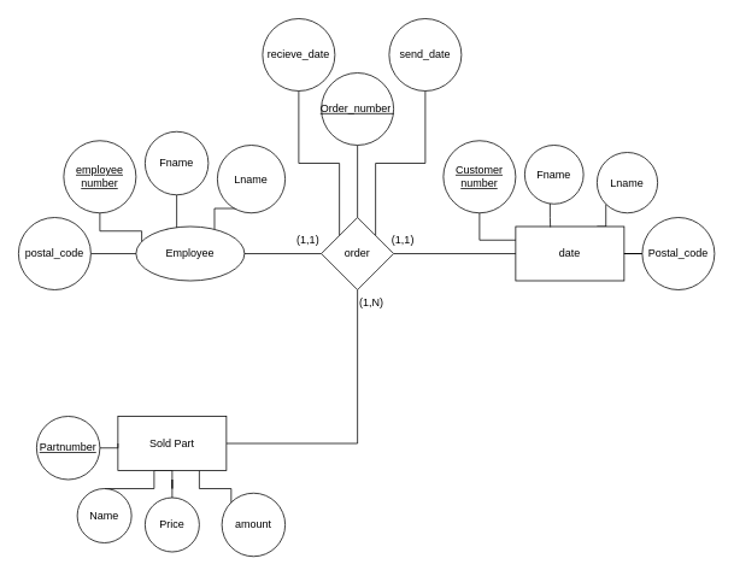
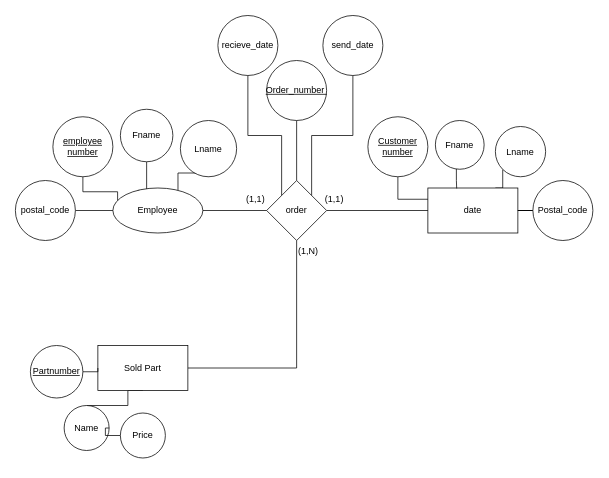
  <mxCell id="0" />
  <mxCell id="1" parent="0" />
  <mxCell id="2" style="edgeStyle=orthogonalEdgeStyle;rounded=0;orthogonalLoop=1;jettySize=auto;html=1;exitX=0.75;exitY=0;exitDx=0;exitDy=0;endArrow=none;endFill=0;" edge="1" parent="1" source="4" target="8"><mxGeometry relative="1" as="geometry" /></mxCell>
  <mxCell id="3" style="edgeStyle=orthogonalEdgeStyle;rounded=0;orthogonalLoop=1;jettySize=auto;html=1;exitX=0.25;exitY=0;exitDx=0;exitDy=0;entryX=0.5;entryY=1;entryDx=0;entryDy=0;endArrow=none;endFill=0;" edge="1" parent="1" source="4" target="7"><mxGeometry relative="1" as="geometry" /></mxCell>
  <mxCell id="4" value="Employee" style="ellipse;whiteSpace=wrap;html=1;" vertex="1" parent="1"><mxGeometry x="150" y="250" width="120" height="60" as="geometry" /></mxCell>
  <mxCell id="5" style="edgeStyle=orthogonalEdgeStyle;rounded=0;orthogonalLoop=1;jettySize=auto;html=1;entryX=0;entryY=0.25;entryDx=0;entryDy=0;endArrow=none;endFill=0;" edge="1" parent="1" source="6" target="4"><mxGeometry relative="1" as="geometry" /></mxCell>
  <mxCell id="6" value="&lt;u&gt;employee&lt;/u&gt;&lt;div&gt;&lt;u&gt;number&lt;/u&gt;&lt;/div&gt;" style="ellipse;whiteSpace=wrap;html=1;aspect=fixed;" vertex="1" parent="1"><mxGeometry x="70" y="155" width="80" height="80" as="geometry" /></mxCell>
  <mxCell id="7" value="Fname" style="ellipse;whiteSpace=wrap;html=1;aspect=fixed;" vertex="1" parent="1"><mxGeometry x="160" y="145" width="70" height="70" as="geometry" /></mxCell>
  <mxCell id="8" value="Lname" style="ellipse;whiteSpace=wrap;html=1;aspect=fixed;" vertex="1" parent="1"><mxGeometry x="240" y="160" width="75" height="75" as="geometry" /></mxCell>
  <mxCell id="9" style="edgeStyle=orthogonalEdgeStyle;rounded=0;orthogonalLoop=1;jettySize=auto;html=1;entryX=0;entryY=0.5;entryDx=0;entryDy=0;endArrow=none;endFill=0;" edge="1" parent="1" source="10" target="4"><mxGeometry relative="1" as="geometry" /></mxCell>
  <mxCell id="10" value="postal_code" style="ellipse;whiteSpace=wrap;html=1;aspect=fixed;" vertex="1" parent="1"><mxGeometry x="20" y="240" width="80" height="80" as="geometry" /></mxCell>
  <mxCell id="11" style="edgeStyle=orthogonalEdgeStyle;rounded=0;orthogonalLoop=1;jettySize=auto;html=1;exitX=0.75;exitY=0;exitDx=0;exitDy=0;entryX=0;entryY=1;entryDx=0;entryDy=0;endArrow=none;endFill=0;" edge="1" parent="1" source="12" target="17"><mxGeometry relative="1" as="geometry" /></mxCell>
  <mxCell id="12" value="date" style="rounded=0;whiteSpace=wrap;html=1;" vertex="1" parent="1"><mxGeometry x="570" y="250" width="120" height="60" as="geometry" /></mxCell>
  <mxCell id="13" style="edgeStyle=orthogonalEdgeStyle;rounded=0;orthogonalLoop=1;jettySize=auto;html=1;entryX=0;entryY=0.25;entryDx=0;entryDy=0;endArrow=none;endFill=0;" edge="1" parent="1" source="14" target="12"><mxGeometry relative="1" as="geometry" /></mxCell>
  <mxCell id="14" value="&lt;u&gt;Customer&lt;/u&gt;&lt;div&gt;&lt;u&gt;number&lt;/u&gt;&lt;/div&gt;" style="ellipse;whiteSpace=wrap;html=1;aspect=fixed;" vertex="1" parent="1"><mxGeometry x="490" y="155" width="80" height="80" as="geometry" /></mxCell>
  <mxCell id="15" value="Fname" style="ellipse;whiteSpace=wrap;html=1;aspect=fixed;" vertex="1" parent="1"><mxGeometry x="580" y="160" width="65" height="65" as="geometry" /></mxCell>
  <mxCell id="16" style="edgeStyle=orthogonalEdgeStyle;rounded=0;orthogonalLoop=1;jettySize=auto;html=1;entryX=0.32;entryY=0.01;entryDx=0;entryDy=0;entryPerimeter=0;endArrow=none;endFill=0;" edge="1" parent="1" source="15" target="12"><mxGeometry relative="1" as="geometry"><Array as="points"><mxPoint x="608" y="240" /><mxPoint x="608" y="240" /></Array></mxGeometry></mxCell>
  <mxCell id="17" value="Lname" style="ellipse;whiteSpace=wrap;html=1;aspect=fixed;" vertex="1" parent="1"><mxGeometry x="660" y="168" width="67" height="67" as="geometry" /></mxCell>
  <mxCell id="18" value="" style="edgeStyle=orthogonalEdgeStyle;rounded=0;orthogonalLoop=1;jettySize=auto;html=1;endArrow=none;endFill=0;" edge="1" parent="1" source="19" target="12"><mxGeometry relative="1" as="geometry" /></mxCell>
  <mxCell id="19" value="Postal_code" style="ellipse;whiteSpace=wrap;html=1;aspect=fixed;" vertex="1" parent="1"><mxGeometry x="710" y="240" width="80" height="80" as="geometry" /></mxCell>
  <mxCell id="20" style="edgeStyle=orthogonalEdgeStyle;rounded=0;orthogonalLoop=1;jettySize=auto;html=1;exitX=0.5;exitY=1;exitDx=0;exitDy=0;endArrow=none;endFill=0;" edge="1" parent="1" source="23" target="26"><mxGeometry relative="1" as="geometry"><Array as="points"><mxPoint x="170" y="520" /><mxPoint x="170" y="540" /></Array></mxGeometry></mxCell>
- <mxCell id="21" style="edgeStyle=orthogonalEdgeStyle;rounded=0;orthogonalLoop=1;jettySize=auto;html=1;exitX=0.75;exitY=1;exitDx=0;exitDy=0;entryX=0;entryY=0;entryDx=0;entryDy=0;endArrow=none;endFill=0;" edge="1" parent="1" source="23" target="29"><mxGeometry relative="1" as="geometry" /></mxCell>
  <mxCell id="22" style="edgeStyle=orthogonalEdgeStyle;rounded=0;orthogonalLoop=1;jettySize=auto;html=1;entryX=0.5;entryY=1;entryDx=0;entryDy=0;endArrow=none;endFill=0;" edge="1" parent="1" source="23" target="35"><mxGeometry relative="1" as="geometry" /></mxCell>
  <mxCell id="23" value="Sold Part" style="rounded=0;whiteSpace=wrap;html=1;" vertex="1" parent="1"><mxGeometry x="130" y="460" width="120" height="60" as="geometry" /></mxCell>
  <mxCell id="24" value="" style="edgeStyle=orthogonalEdgeStyle;rounded=0;orthogonalLoop=1;jettySize=auto;html=1;endArrow=none;endFill=0;" edge="1" parent="1" source="25" target="23"><mxGeometry relative="1" as="geometry" /></mxCell>
  <mxCell id="25" value="&lt;u&gt;Partnumber&lt;/u&gt;" style="ellipse;whiteSpace=wrap;html=1;aspect=fixed;" vertex="1" parent="1"><mxGeometry x="40" y="460" width="70" height="70" as="geometry" /></mxCell>
  <mxCell id="26" value="Name" style="ellipse;whiteSpace=wrap;html=1;aspect=fixed;" vertex="1" parent="1"><mxGeometry x="85" y="540" width="60" height="60" as="geometry" /></mxCell>
- <mxCell id="27" value="" style="edgeStyle=orthogonalEdgeStyle;rounded=0;orthogonalLoop=1;jettySize=auto;html=1;endArrow=none;endFill=0;" edge="1" parent="1" source="28" target="23"><mxGeometry relative="1" as="geometry" /></mxCell>
+ <mxCell id="27" value="" style="edgeStyle=orthogonalEdgeStyle;rounded=0;orthogonalLoop=1;jettySize=auto;html=1;endArrow=none;endFill=0;" edge="1" parent="1" source="28" target="26"><mxGeometry relative="1" as="geometry" /></mxCell>
  <mxCell id="28" value="Price" style="ellipse;whiteSpace=wrap;html=1;aspect=fixed;" vertex="1" parent="1"><mxGeometry x="160" y="550" width="60" height="60" as="geometry" /></mxCell>
- <mxCell id="29" value="amount" style="ellipse;whiteSpace=wrap;html=1;aspect=fixed;" vertex="1" parent="1"><mxGeometry x="245" y="545" width="70" height="70" as="geometry" /></mxCell>
  <mxCell id="30" value="" style="edgeStyle=orthogonalEdgeStyle;rounded=0;orthogonalLoop=1;jettySize=auto;html=1;endArrow=none;endFill=0;" edge="1" parent="1" source="35" target="4"><mxGeometry relative="1" as="geometry" /></mxCell>
  <mxCell id="31" style="edgeStyle=orthogonalEdgeStyle;rounded=0;orthogonalLoop=1;jettySize=auto;html=1;entryX=0;entryY=0.5;entryDx=0;entryDy=0;endArrow=none;endFill=0;" edge="1" parent="1" source="35" target="12"><mxGeometry relative="1" as="geometry" /></mxCell>
  <mxCell id="32" value="" style="edgeStyle=orthogonalEdgeStyle;rounded=0;orthogonalLoop=1;jettySize=auto;html=1;endArrow=none;endFill=0;" edge="1" parent="1" source="35" target="36"><mxGeometry relative="1" as="geometry" /></mxCell>
  <mxCell id="33" style="edgeStyle=orthogonalEdgeStyle;rounded=0;orthogonalLoop=1;jettySize=auto;html=1;exitX=1;exitY=0;exitDx=0;exitDy=0;endArrow=none;endFill=0;" edge="1" parent="1" source="35" target="39"><mxGeometry relative="1" as="geometry"><mxPoint x="470" y="110" as="targetPoint" /><Array as="points"><mxPoint x="415" y="180" /><mxPoint x="470" y="180" /></Array></mxGeometry></mxCell>
  <mxCell id="34" style="edgeStyle=orthogonalEdgeStyle;rounded=0;orthogonalLoop=1;jettySize=auto;html=1;exitX=0;exitY=0;exitDx=0;exitDy=0;endArrow=none;endFill=0;" edge="1" parent="1" source="35" target="37"><mxGeometry relative="1" as="geometry"><mxPoint x="330" y="20" as="targetPoint" /><Array as="points"><mxPoint x="375" y="180" /><mxPoint x="330" y="180" /></Array></mxGeometry></mxCell>
  <mxCell id="35" value="order" style="rhombus;whiteSpace=wrap;html=1;" vertex="1" parent="1"><mxGeometry x="355" y="240" width="80" height="80" as="geometry" /></mxCell>
  <mxCell id="36" value="&lt;u&gt;Order_number&amp;nbsp;&lt;/u&gt;" style="ellipse;whiteSpace=wrap;html=1;" vertex="1" parent="1"><mxGeometry x="355" y="80" width="80" height="80" as="geometry" /></mxCell>
  <mxCell id="37" value="recieve_date" style="ellipse;whiteSpace=wrap;html=1;aspect=fixed;" vertex="1" parent="1"><mxGeometry x="290" y="20" width="80" height="80" as="geometry" /></mxCell>
  <mxCell id="38" value="(1,N)" style="text;html=1;align=center;verticalAlign=middle;resizable=0;points=[];autosize=1;strokeColor=none;fillColor=none;" vertex="1" parent="1"><mxGeometry x="385" y="320" width="50" height="30" as="geometry" /></mxCell>
  <mxCell id="39" value="send_date" style="ellipse;whiteSpace=wrap;html=1;aspect=fixed;" vertex="1" parent="1"><mxGeometry x="430" y="20" width="80" height="80" as="geometry" /></mxCell>
  <mxCell id="40" value="(1,1)" style="text;html=1;align=center;verticalAlign=middle;resizable=0;points=[];autosize=1;strokeColor=none;fillColor=none;" vertex="1" parent="1"><mxGeometry x="315" y="250" width="50" height="30" as="geometry" /></mxCell>
  <mxCell id="41" value="(1,1)" style="text;html=1;align=center;verticalAlign=middle;resizable=0;points=[];autosize=1;strokeColor=none;fillColor=none;" vertex="1" parent="1"><mxGeometry x="420" y="250" width="50" height="30" as="geometry" /></mxCell>
